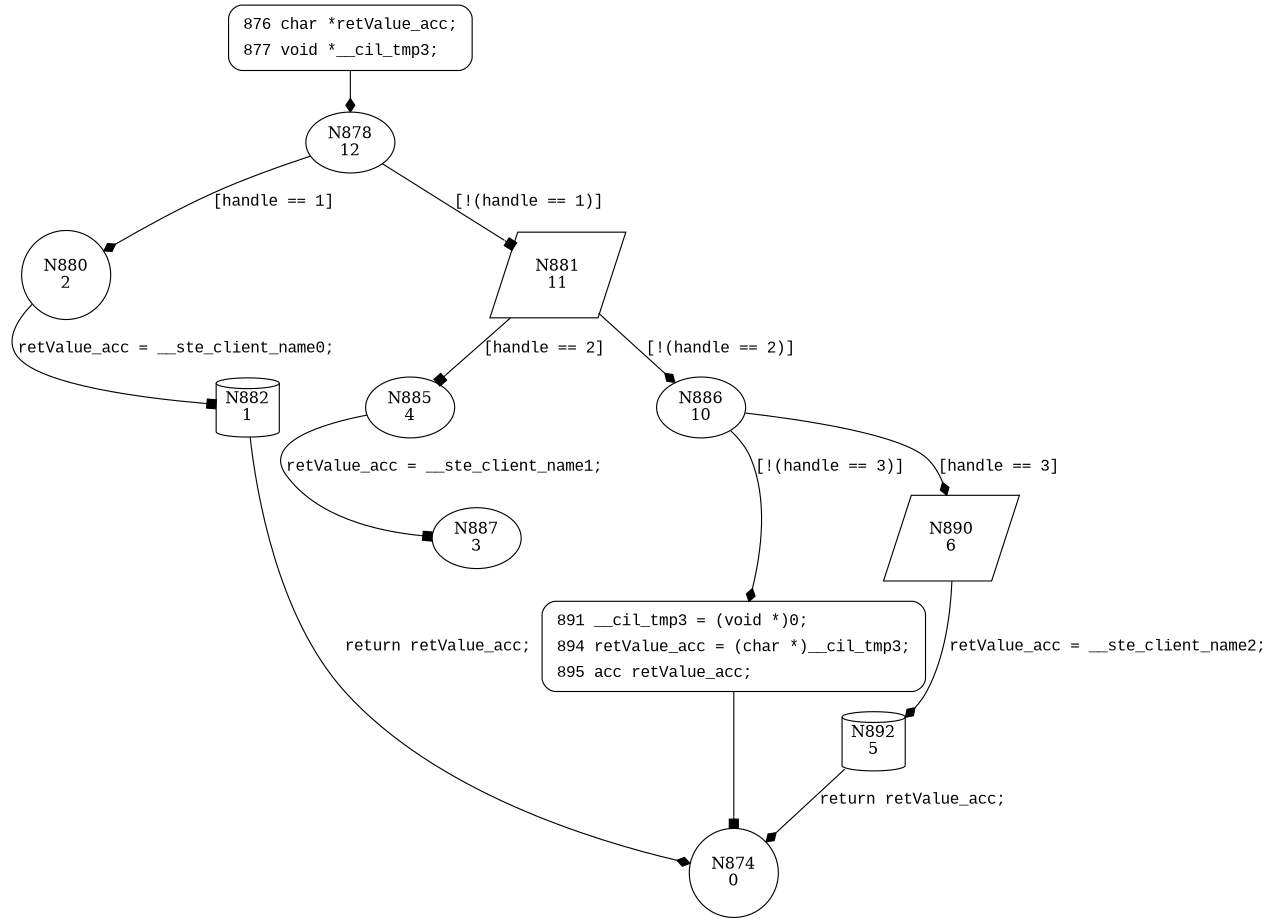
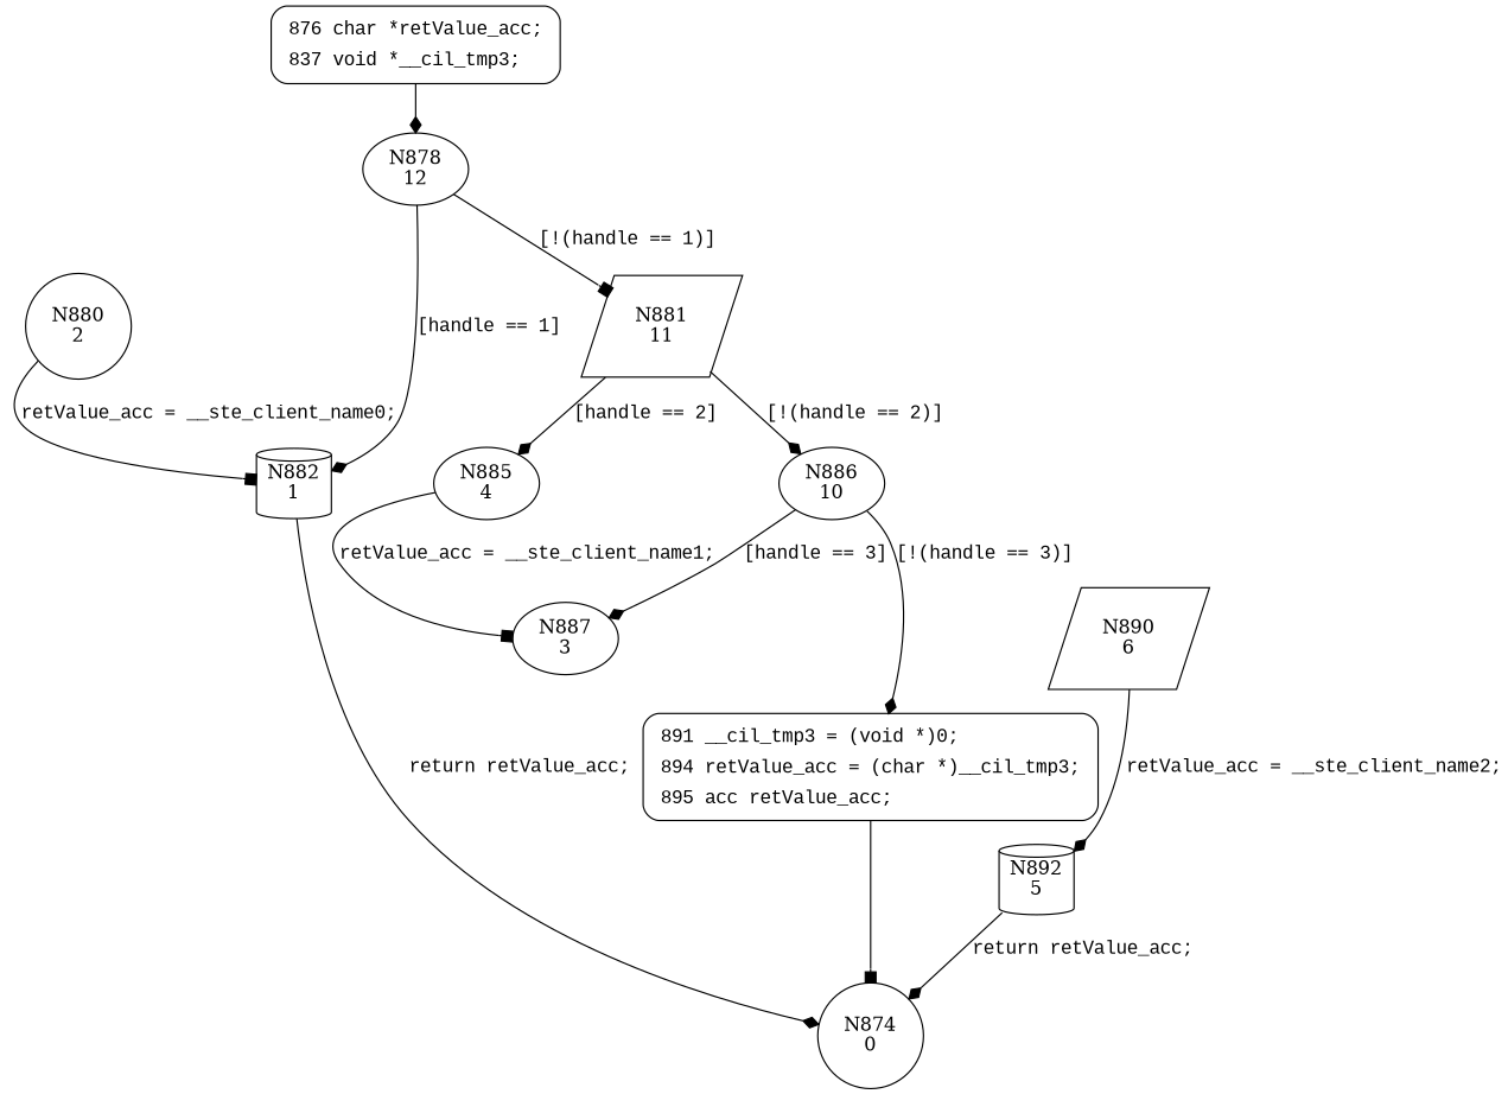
  digraph {
    node [shape=ellipse]
    edge [arrowhead=diamond fontname="Courier New"]
-   n1 [fillcolor=white fontname="Courier New" label=<<table border="0" cellborder="0" cellpadding="3" bgcolor="white"><tr><td align="right">876</td><td align="left">char *retValue_acc;</td></tr><tr><td align="right">877</td><td align="left">void *__cil_tmp3;</td></tr></table>> penwidth=1 shape=Mrecord style="filled,bold"]
+   n1 [fillcolor=white fontname="Courier New" label=<<table border="0" cellborder="0" cellpadding="3" bgcolor="white"><tr><td align="right">876</td><td align="left">char *retValue_acc;</td></tr><tr><td align="right">837</td><td align="left">void *__cil_tmp3;</td></tr></table>> penwidth=1 shape=Mrecord style="filled,bold"]
    n2 [label="N878\n12"]
    n3 [label="N880\n2" shape=circle]
    n4 [label="N881\n11" shape=parallelogram]
    n5 [label="N882\n1" shape=cylinder]
    n6 [label="N885\n4"]
    n7 [label="N886\n10"]
    n8 [label="N874\n0" shape=circle]
    n9 [label="N887\n3"]
    n10 [label="N890\n6" shape=parallelogram]
    n11 [fillcolor=white fontname="Courier New" label=<<table border="0" cellborder="0" cellpadding="3" bgcolor="white"><tr><td align="right">891</td><td align="left">__cil_tmp3 = (void *)0;</td></tr><tr><td align="right">894</td><td align="left">retValue_acc = (char *)__cil_tmp3;</td></tr><tr><td align="right">895</td><td align="left">acc retValue_acc;</td></tr></table>> penwidth=1 shape=Mrecord style="filled,bold"]
    n12 [label="N892\n5" shape=cylinder]
    n1 -> n2 [fontname=""]
-   n2 -> n3 [label="[handle == 1]"]
+   n2 -> n5 [label="[handle == 1]"]
    n2 -> n4 [arrowhead=box label="[!(handle == 1)]"]
    n3 -> n5 [arrowhead=box label="retValue_acc = __ste_client_name0;"]
-   n4 -> n6 [arrowhead=box label="[handle == 2]"]
+   n4 -> n6 [label="[handle == 2]"]
    n4 -> n7 [label="[!(handle == 2)]"]
    n5 -> n8 [label="return retValue_acc;"]
    n6 -> n9 [arrowhead=box label="retValue_acc = __ste_client_name1;"]
-   n7 -> n10 [label="[handle == 3]"]
+   n7 -> n9 [label="[handle == 3]"]
    n7 -> n11 [label="[!(handle == 3)]"]
    n10 -> n12 [label="retValue_acc = __ste_client_name2;"]
    n11 -> n8 [arrowhead=box fontname=""]
    n12 -> n8 [label="return retValue_acc;"]
  }
